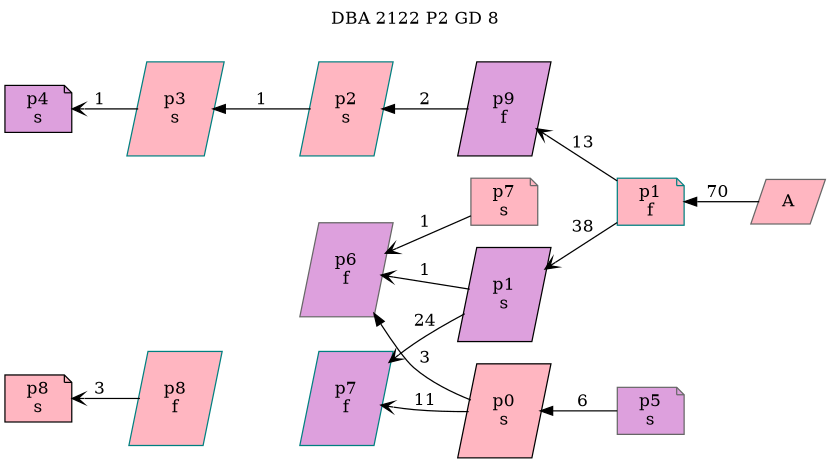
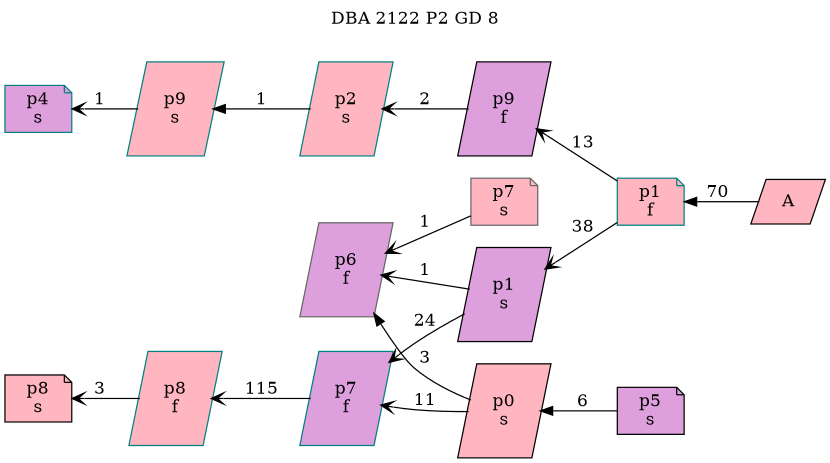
  digraph {
    label=" DBA 2122 P2 GD 8 "
    labelloc=tl
    rankdir=RL
    node [color=black fillcolor=lightpink shape=parallelogram style=filled]
    edge [arrowhead=vee]
-   n1 [color=gray40 label=A]
+   n1 [label=A]
    n2 [color=teal label="p1\nf" shape=note]
    n3 [fillcolor=plum label="p1\ns"]
    n4 [fillcolor=plum label="p9\nf"]
    n5 [color=teal fillcolor=plum label="p7\nf"]
    n6 [color=gray40 fillcolor=plum label="p6\nf"]
    n7 [color=teal label="p2\ns"]
    n8 [color=teal label="p8\nf"]
-   n9 [color=teal label="p3\ns"]
-   n10 [fillcolor=plum label="p4\ns" shape=note]
-   n11 [color=gray40 fillcolor=plum label="p5\ns" shape=note]
+   n9 [color=teal label="p9\ns"]
+   n10 [color=teal fillcolor=plum label="p4\ns" shape=note]
+   n11 [fillcolor=plum label="p5\ns" shape=note]
    n12 [label="p0\ns"]
    n13 [color=gray40 label="p7\ns" shape=note]
    n14 [label="p8\ns" shape=note]
    n1 -> n2 [arrowhead=normal label=70]
    n2 -> n3 [label=38]
    n2 -> n4 [label=13]
    n3 -> n5 [label=24]
    n3 -> n6 [label=1]
-   n4 -> n7 [arrowhead=normal label=2]
+   n4 -> n7 [label=2]
+   n5 -> n8 [label=115]
    n7 -> n9 [arrowhead=normal label=1]
    n8 -> n14 [label=3]
    n9 -> n10 [label=1]
    n11 -> n12 [arrowhead=normal label=6]
    n12 -> n5 [label=11]
    n12 -> n6 [arrowhead=normal label=3]
    n13 -> n6 [label=1]
  }
